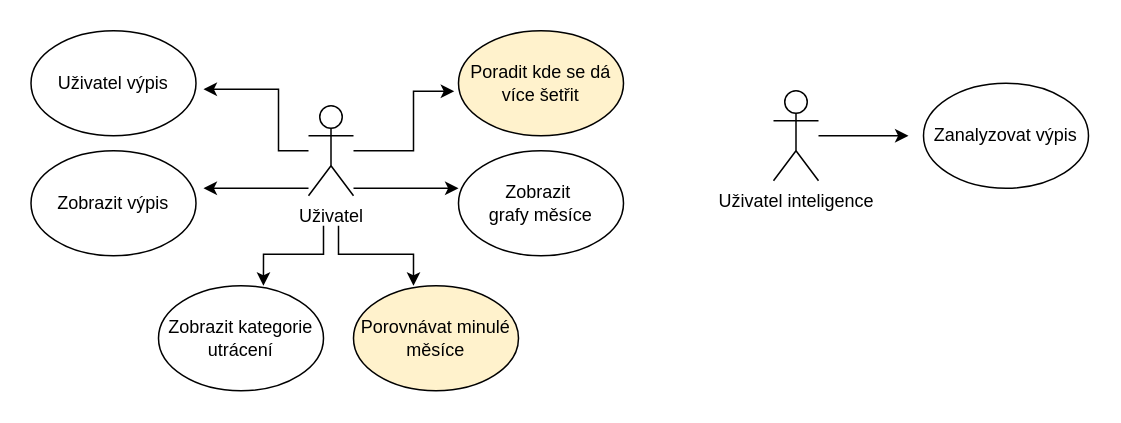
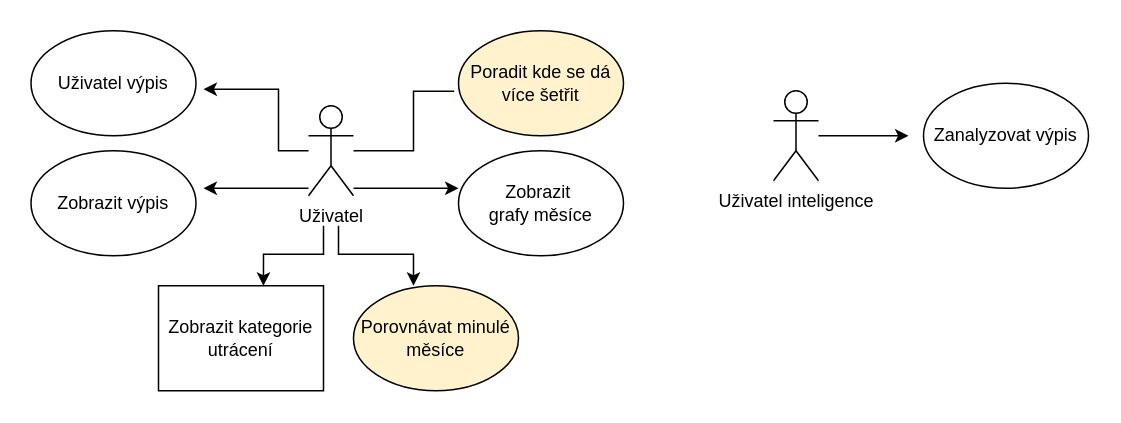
  <mxCell id="0" />
  <mxCell id="1" parent="0" />
  <mxCell id="2" value="Uživatel" style="shape=umlActor;verticalLabelPosition=bottom;verticalAlign=top;html=1;" vertex="1" parent="1"><mxGeometry x="205" y="70" width="30" height="60" as="geometry" /></mxCell>
  <mxCell id="3" value="" style="endArrow=classic;html=1;edgeStyle=orthogonalEdgeStyle;rounded=0;" edge="1" parent="1"><mxGeometry width="50" height="50" relative="1" as="geometry"><mxPoint x="205" y="100" as="sourcePoint" /><mxPoint x="135" y="59" as="targetPoint" /><Array as="points"><mxPoint x="205" y="100" /><mxPoint x="185" y="100" /><mxPoint x="185" y="59" /></Array></mxGeometry></mxCell>
  <mxCell id="4" value="" style="endArrow=classic;html=1;edgeStyle=orthogonalEdgeStyle;rounded=0;" edge="1" parent="1"><mxGeometry width="50" height="50" relative="1" as="geometry"><mxPoint x="235" y="125.01" as="sourcePoint" /><mxPoint x="305" y="125" as="targetPoint" /><Array as="points"><mxPoint x="235" y="125.01" /></Array></mxGeometry></mxCell>
  <mxCell id="5" value="Uživatel výpis" style="ellipse;whiteSpace=wrap;html=1;" vertex="1" parent="1"><mxGeometry x="20" y="20" width="110" height="70" as="geometry" /></mxCell>
  <mxCell id="6" value="Zobrazit výpis" style="ellipse;whiteSpace=wrap;html=1;" vertex="1" parent="1"><mxGeometry x="20" y="100" width="110" height="70" as="geometry" /></mxCell>
  <mxCell id="7" value="Zanalyzovat výpis" style="ellipse;whiteSpace=wrap;html=1;" vertex="1" parent="1"><mxGeometry x="615" y="55" width="110" height="70" as="geometry" /></mxCell>
  <mxCell id="8" style="edgeStyle=orthogonalEdgeStyle;rounded=0;html=1;" edge="1" parent="1" source="9"><mxGeometry relative="1" as="geometry"><mxPoint x="605" y="90" as="targetPoint" /></mxGeometry></mxCell>
  <mxCell id="9" value="Uživatel inteligence" style="shape=umlActor;verticalLabelPosition=bottom;verticalAlign=top;html=1;" vertex="1" parent="1"><mxGeometry x="515" y="60" width="30" height="60" as="geometry" /></mxCell>
- <mxCell id="10" value="Zobrazit kategorie&lt;br&gt;utrácení" style="ellipse;whiteSpace=wrap;html=1;" vertex="1" parent="1"><mxGeometry x="105" y="190" width="110" height="70" as="geometry" /></mxCell>
+ <mxCell id="10" value="Zobrazit kategorie&lt;br&gt;utrácení" style="whiteSpace=wrap;html=1;rounded=0;" vertex="1" parent="1"><mxGeometry x="105" y="190" width="110" height="70" as="geometry" /></mxCell>
  <mxCell id="11" value="Porovnávat minulé měsíce" style="ellipse;whiteSpace=wrap;html=1;fillColor=#fff2cc;" vertex="1" parent="1"><mxGeometry x="235" y="190" width="110" height="70" as="geometry" /></mxCell>
  <mxCell id="12" value="Zobrazit&amp;nbsp;&lt;br&gt;grafy měsíce" style="ellipse;whiteSpace=wrap;html=1;" vertex="1" parent="1"><mxGeometry x="305" y="100" width="110" height="70" as="geometry" /></mxCell>
  <mxCell id="13" value="Poradit kde se dá více šetřit" style="ellipse;whiteSpace=wrap;html=1;fillColor=#fff2cc;" vertex="1" parent="1"><mxGeometry x="305" y="20" width="110" height="70" as="geometry" /></mxCell>
  <mxCell id="14" value="" style="endArrow=classic;html=1;edgeStyle=orthogonalEdgeStyle;rounded=0;" edge="1" parent="1"><mxGeometry width="50" height="50" relative="1" as="geometry"><mxPoint x="205" y="124.99" as="sourcePoint" /><mxPoint x="135" y="125" as="targetPoint" /><Array as="points"><mxPoint x="135" y="125" /></Array></mxGeometry></mxCell>
  <mxCell id="15" value="" style="endArrow=classic;html=1;edgeStyle=orthogonalEdgeStyle;rounded=0;entryX=0.636;entryY=0;entryDx=0;entryDy=0;entryPerimeter=0;" edge="1" parent="1" target="10"><mxGeometry width="50" height="50" relative="1" as="geometry"><mxPoint x="215" y="150" as="sourcePoint" /><mxPoint x="175" y="169" as="targetPoint" /><Array as="points"><mxPoint x="215" y="169" /><mxPoint x="175" y="169" /></Array></mxGeometry></mxCell>
- <mxCell id="16" value="" style="endArrow=classic;html=1;edgeStyle=orthogonalEdgeStyle;rounded=0;entryX=-0.026;entryY=0.576;entryDx=0;entryDy=0;entryPerimeter=0;" edge="1" parent="1" source="2" target="13"><mxGeometry width="50" height="50" relative="1" as="geometry"><mxPoint x="245" y="101" as="sourcePoint" /><mxPoint x="295" y="60" as="targetPoint" /><Array as="points"><mxPoint x="275" y="100" /><mxPoint x="275" y="60" /></Array></mxGeometry></mxCell>
+ <mxCell id="16" value="" style="endArrow=none;html=1;edgeStyle=orthogonalEdgeStyle;rounded=0;entryX=-0.026;entryY=0.576;entryDx=0;entryDy=0;entryPerimeter=0;" edge="1" parent="1" source="2" target="13"><mxGeometry width="50" height="50" relative="1" as="geometry"><mxPoint x="245" y="101" as="sourcePoint" /><mxPoint x="295" y="60" as="targetPoint" /><Array as="points"><mxPoint x="275" y="100" /><mxPoint x="275" y="60" /></Array></mxGeometry></mxCell>
  <mxCell id="17" value="" style="endArrow=classic;html=1;edgeStyle=orthogonalEdgeStyle;rounded=0;" edge="1" parent="1"><mxGeometry width="50" height="50" relative="1" as="geometry"><mxPoint x="225" y="150" as="sourcePoint" /><mxPoint x="275" y="190" as="targetPoint" /><Array as="points"><mxPoint x="225" y="169" /><mxPoint x="275" y="169" /><mxPoint x="275" y="190" /></Array></mxGeometry></mxCell>
